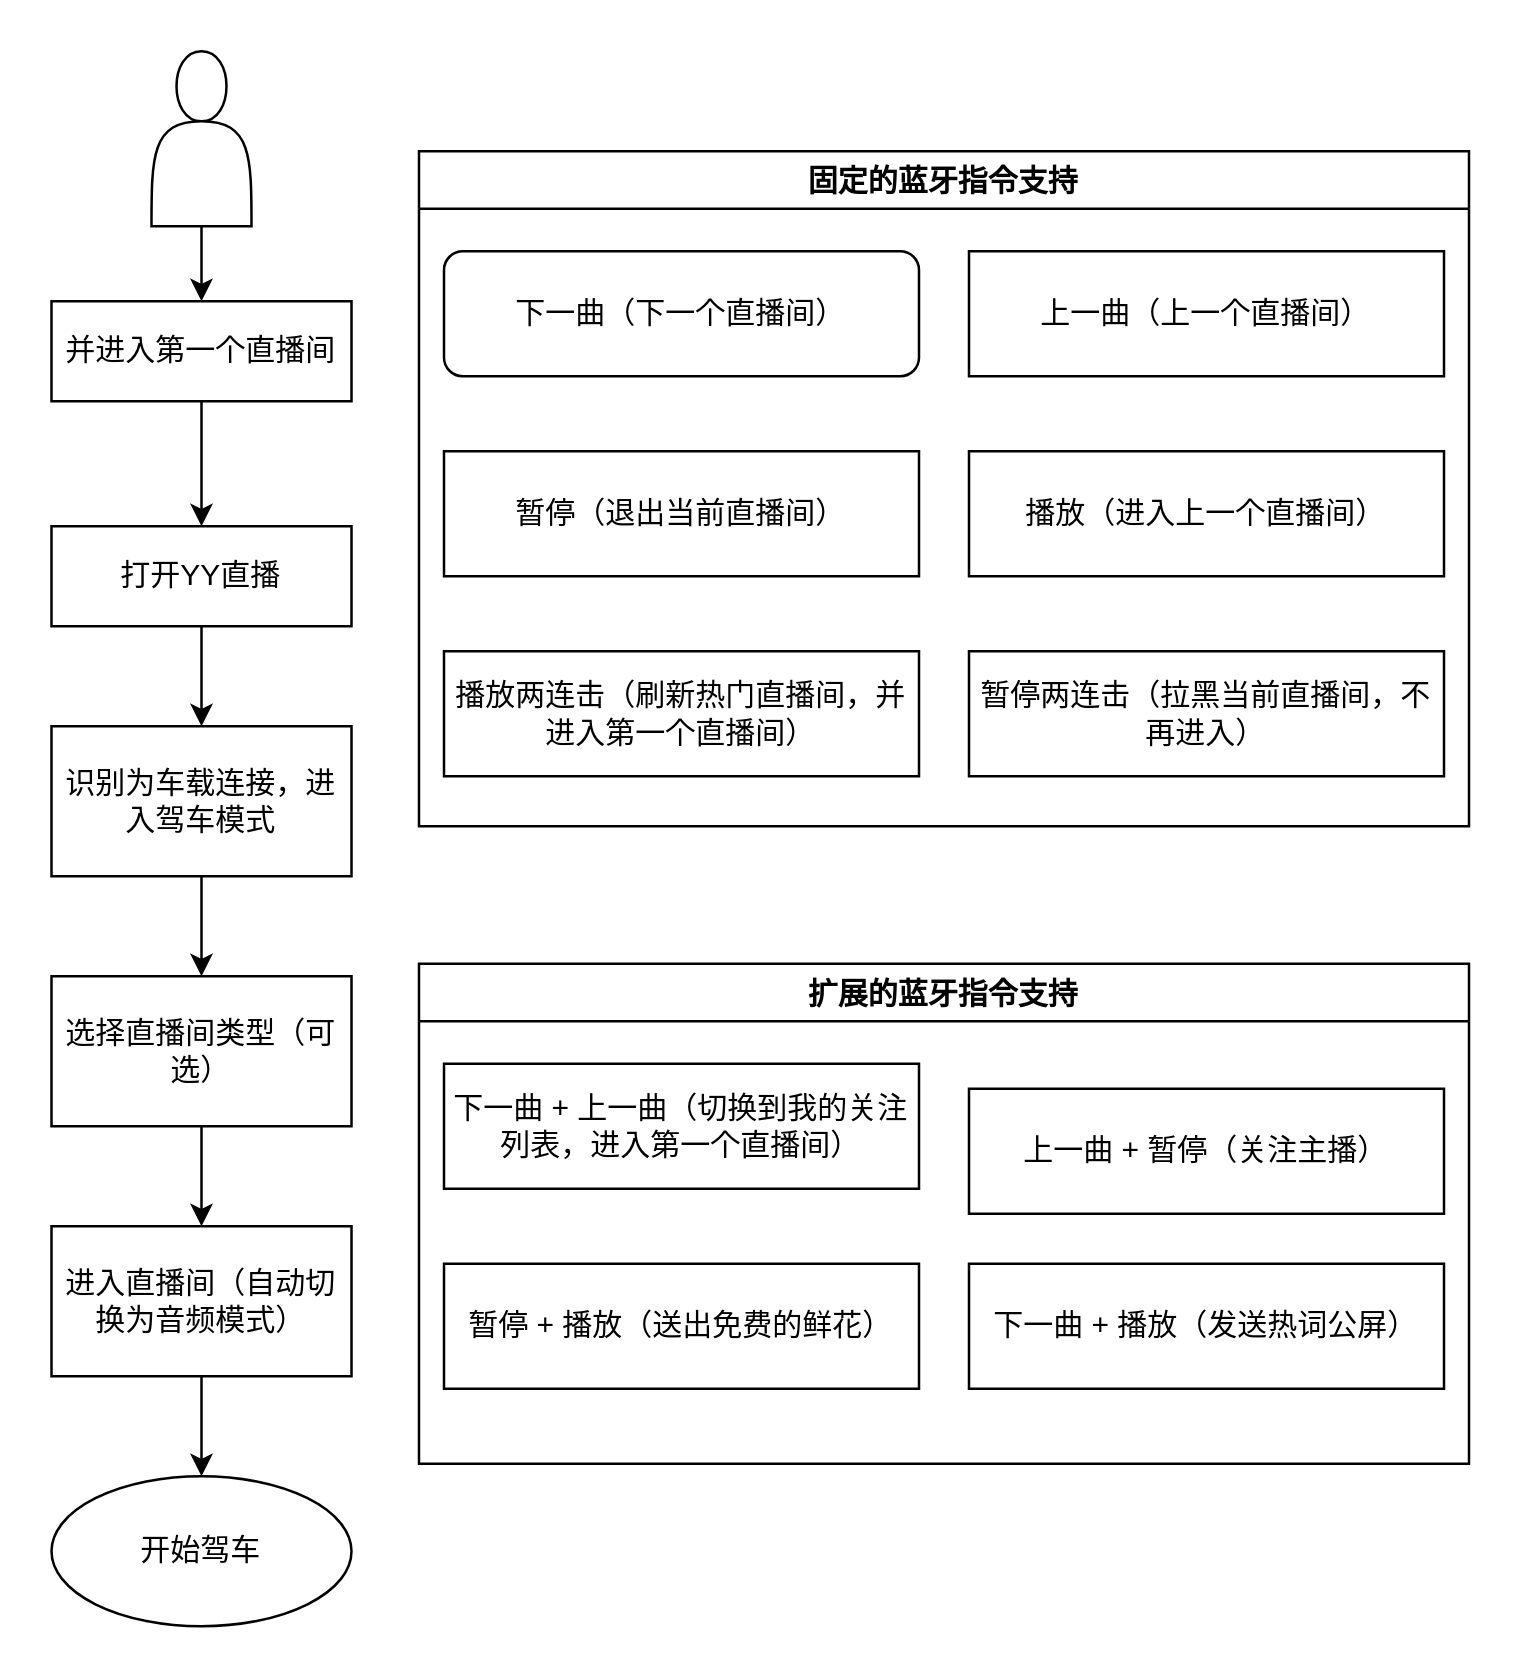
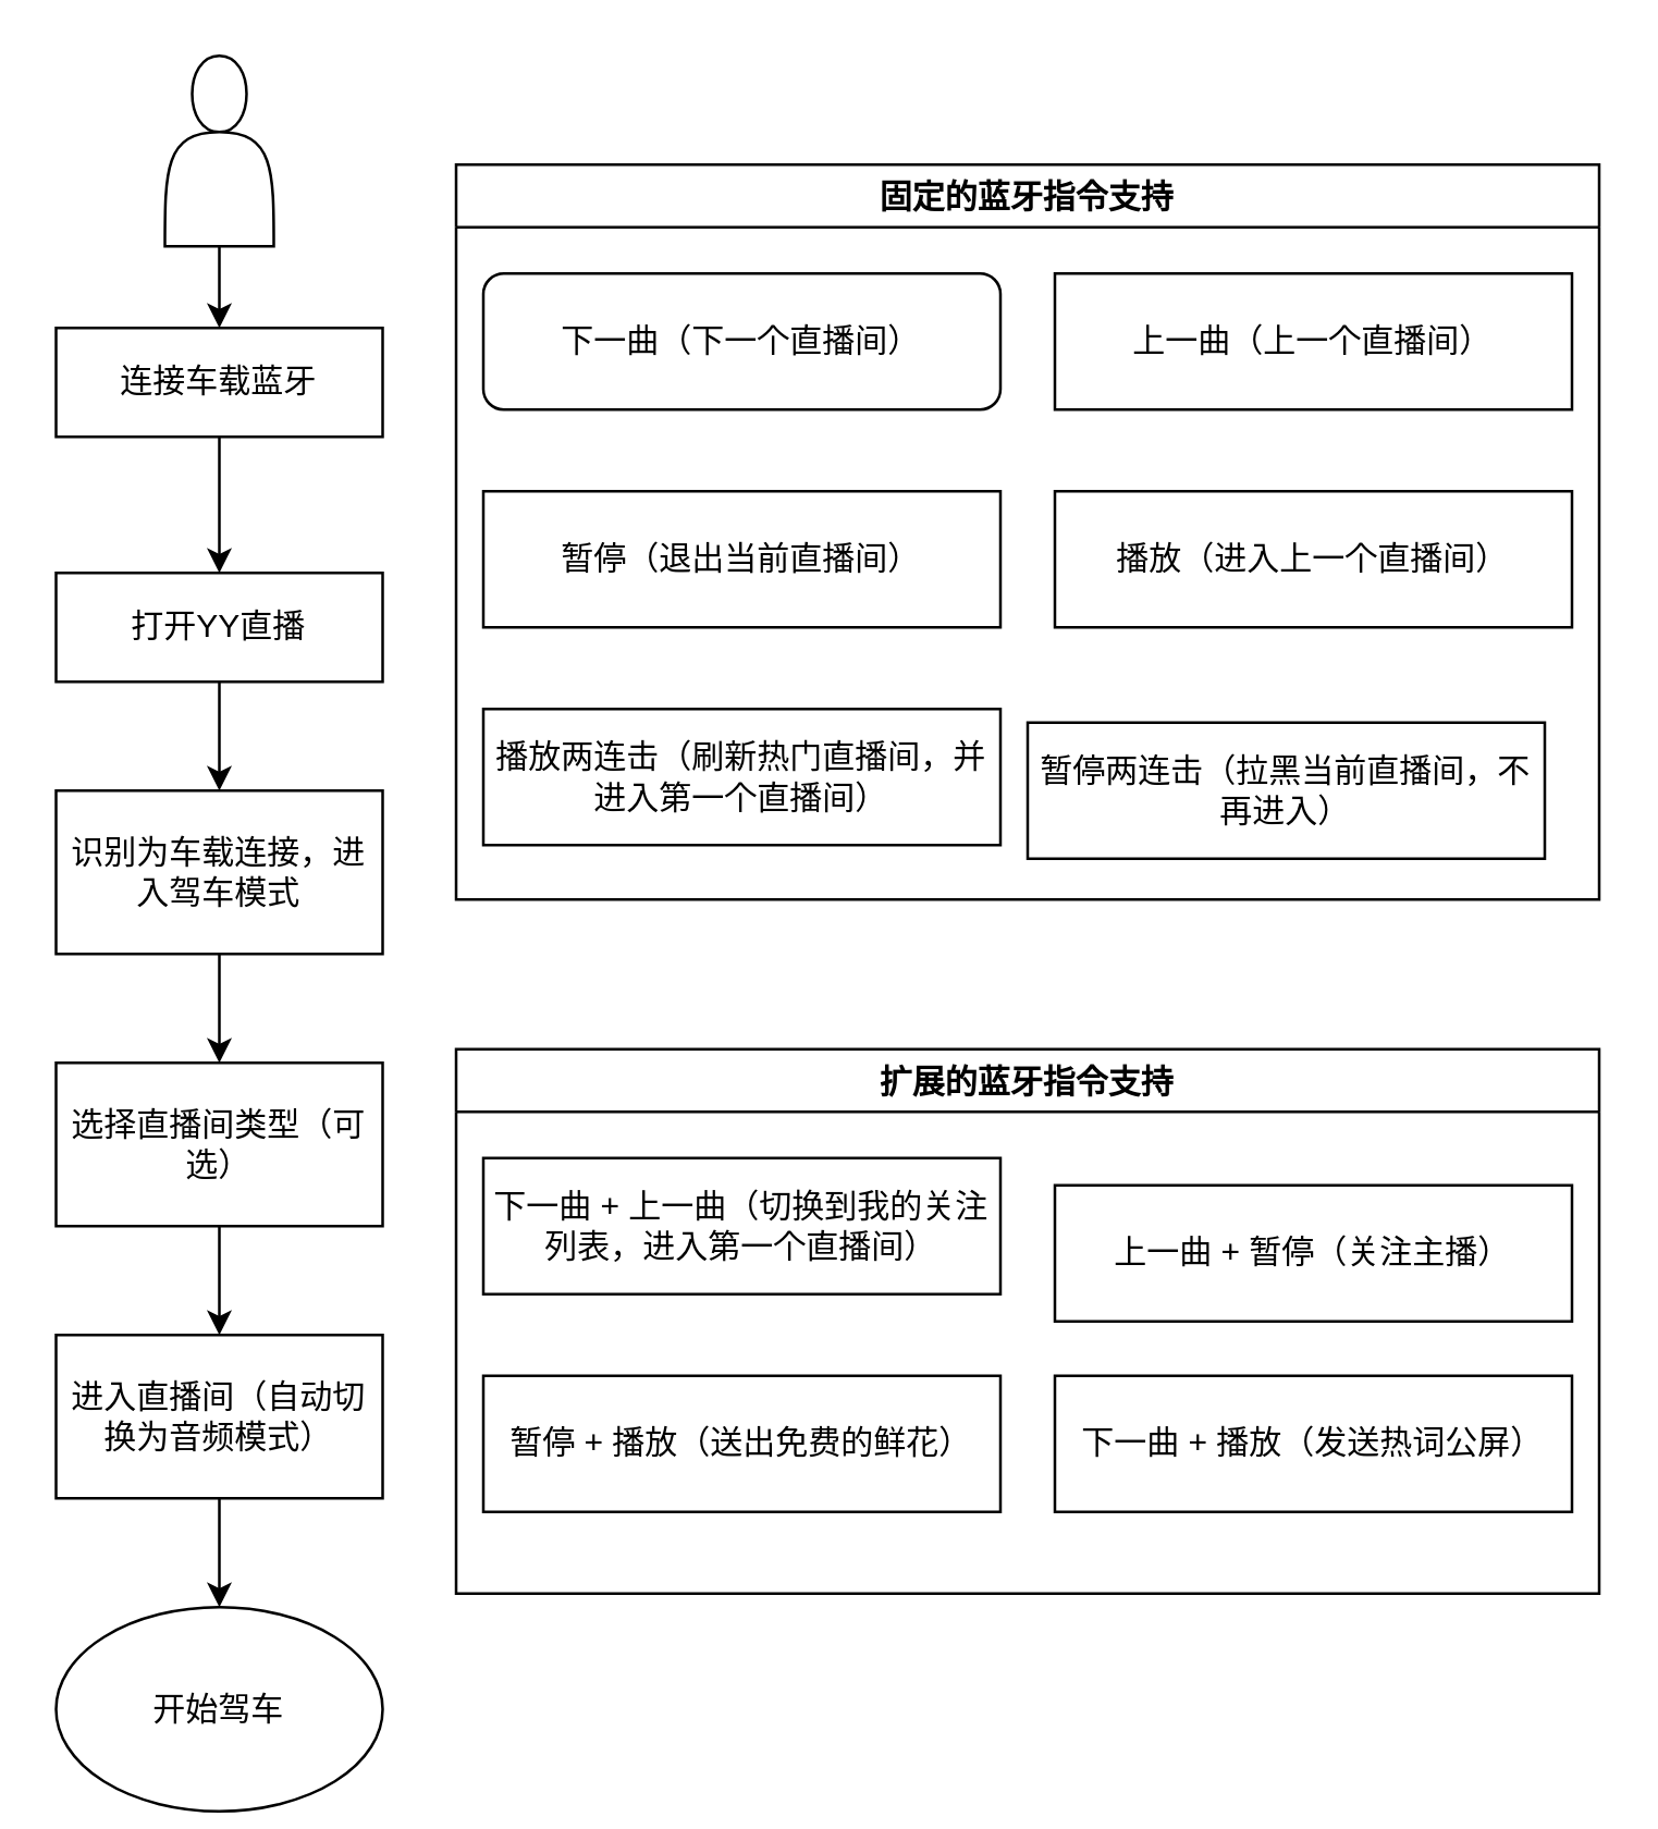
  <mxCell id="0" />
  <mxCell id="1" parent="0" />
  <mxCell id="2" value="" style="edgeStyle=orthogonalEdgeStyle;rounded=0;orthogonalLoop=1;jettySize=auto;html=1;" edge="1" parent="1" source="3" target="5"><mxGeometry relative="1" as="geometry" /></mxCell>
  <mxCell id="3" value="" style="shape=actor;whiteSpace=wrap;html=1;" vertex="1" parent="1"><mxGeometry x="60" y="20" width="40" height="70" as="geometry" /></mxCell>
  <mxCell id="4" value="" style="edgeStyle=orthogonalEdgeStyle;rounded=0;orthogonalLoop=1;jettySize=auto;html=1;" edge="1" parent="1" source="5" target="7"><mxGeometry relative="1" as="geometry" /></mxCell>
- <mxCell id="5" value="并进入第一个直播间" style="rounded=0;whiteSpace=wrap;html=1;" vertex="1" parent="1"><mxGeometry x="20" y="120" width="120" height="40" as="geometry" /></mxCell>
+ <mxCell id="5" value="连接车载蓝牙" style="rounded=0;whiteSpace=wrap;html=1;" vertex="1" parent="1"><mxGeometry x="20" y="120" width="120" height="40" as="geometry" /></mxCell>
  <mxCell id="6" value="" style="edgeStyle=orthogonalEdgeStyle;rounded=0;orthogonalLoop=1;jettySize=auto;html=1;" edge="1" parent="1" source="7" target="9"><mxGeometry relative="1" as="geometry" /></mxCell>
  <mxCell id="7" value="打开YY直播" style="whiteSpace=wrap;html=1;rounded=0;" vertex="1" parent="1"><mxGeometry x="20" y="210" width="120" height="40" as="geometry" /></mxCell>
  <mxCell id="8" value="" style="edgeStyle=orthogonalEdgeStyle;rounded=0;orthogonalLoop=1;jettySize=auto;html=1;" edge="1" parent="1" source="9" target="11"><mxGeometry relative="1" as="geometry" /></mxCell>
  <mxCell id="9" value="识别为车载连接，进入驾车模式" style="whiteSpace=wrap;html=1;rounded=0;" vertex="1" parent="1"><mxGeometry x="20" y="290" width="120" height="60" as="geometry" /></mxCell>
  <mxCell id="10" value="" style="edgeStyle=orthogonalEdgeStyle;rounded=0;orthogonalLoop=1;jettySize=auto;html=1;" edge="1" parent="1" source="11" target="13"><mxGeometry relative="1" as="geometry" /></mxCell>
  <mxCell id="11" value="选择直播间类型（可选）" style="whiteSpace=wrap;html=1;rounded=0;" vertex="1" parent="1"><mxGeometry x="20" y="390" width="120" height="60" as="geometry" /></mxCell>
  <mxCell id="12" value="" style="edgeStyle=orthogonalEdgeStyle;rounded=0;orthogonalLoop=1;jettySize=auto;html=1;" edge="1" parent="1" source="13" target="14"><mxGeometry relative="1" as="geometry" /></mxCell>
  <mxCell id="13" value="进入直播间（自动切换为音频模式）" style="whiteSpace=wrap;html=1;rounded=0;" vertex="1" parent="1"><mxGeometry x="20" y="490" width="120" height="60" as="geometry" /></mxCell>
- <mxCell id="14" value="开始驾车" style="ellipse;whiteSpace=wrap;html=1;rounded=0;" vertex="1" parent="1"><mxGeometry x="20" y="590" width="120" height="60" as="geometry" /></mxCell>
+ <mxCell id="14" value="开始驾车" style="ellipse;whiteSpace=wrap;html=1;rounded=0;" vertex="1" parent="1"><mxGeometry x="20" y="590" width="120" height="75" as="geometry" /></mxCell>
  <mxCell id="15" value="固定的蓝牙指令支持" style="swimlane;" vertex="1" parent="1"><mxGeometry x="167" y="60" width="420" height="270" as="geometry"><mxRectangle x="390" y="100" width="120" height="23" as="alternateBounds" /></mxGeometry></mxCell>
  <mxCell id="16" value="下一曲（下一个直播间）" style="whiteSpace=wrap;html=1;rounded=1;" vertex="1" parent="15"><mxGeometry x="10" y="40" width="190" height="50" as="geometry" /></mxCell>
  <mxCell id="17" value="上一曲（上一个直播间）" style="whiteSpace=wrap;html=1;" vertex="1" parent="15"><mxGeometry x="220" y="40" width="190" height="50" as="geometry" /></mxCell>
  <mxCell id="18" value="暂停（退出当前直播间）" style="whiteSpace=wrap;html=1;" vertex="1" parent="15"><mxGeometry x="10" y="120" width="190" height="50" as="geometry" /></mxCell>
  <mxCell id="19" value="播放（进入上一个直播间）" style="whiteSpace=wrap;html=1;" vertex="1" parent="15"><mxGeometry x="220" y="120" width="190" height="50" as="geometry" /></mxCell>
  <mxCell id="20" value="播放两连击（刷新热门直播间，并进入第一个直播间）" style="whiteSpace=wrap;html=1;" vertex="1" parent="15"><mxGeometry x="10" y="200" width="190" height="50" as="geometry" /></mxCell>
- <mxCell id="21" value="暂停两连击（拉黑当前直播间，不再进入）" style="whiteSpace=wrap;html=1;" vertex="1" parent="15"><mxGeometry x="220" y="200" width="190" height="50" as="geometry" /></mxCell>
+ <mxCell id="21" value="暂停两连击（拉黑当前直播间，不再进入）" style="whiteSpace=wrap;html=1;" vertex="1" parent="15"><mxGeometry x="210" y="205" width="190" height="50" as="geometry" /></mxCell>
  <mxCell id="22" value="扩展的蓝牙指令支持" style="swimlane;" vertex="1" parent="1"><mxGeometry x="167" y="385" width="420" height="200" as="geometry"><mxRectangle x="390" y="100" width="120" height="23" as="alternateBounds" /></mxGeometry></mxCell>
  <mxCell id="23" value="下一曲 + 上一曲（切换到我的关注列表，进入第一个直播间）" style="whiteSpace=wrap;html=1;" vertex="1" parent="22"><mxGeometry x="10" y="40" width="190" height="50" as="geometry" /></mxCell>
  <mxCell id="24" value="上一曲 + 暂停（关注主播）" style="whiteSpace=wrap;html=1;" vertex="1" parent="22"><mxGeometry x="220" y="50" width="190" height="50" as="geometry" /></mxCell>
  <mxCell id="25" value="暂停 + 播放（送出免费的鲜花）" style="whiteSpace=wrap;html=1;" vertex="1" parent="22"><mxGeometry x="10" y="120" width="190" height="50" as="geometry" /></mxCell>
  <mxCell id="26" value="下一曲 + 播放（发送热词公屏）" style="whiteSpace=wrap;html=1;" vertex="1" parent="22"><mxGeometry x="220" y="120" width="190" height="50" as="geometry" /></mxCell>
